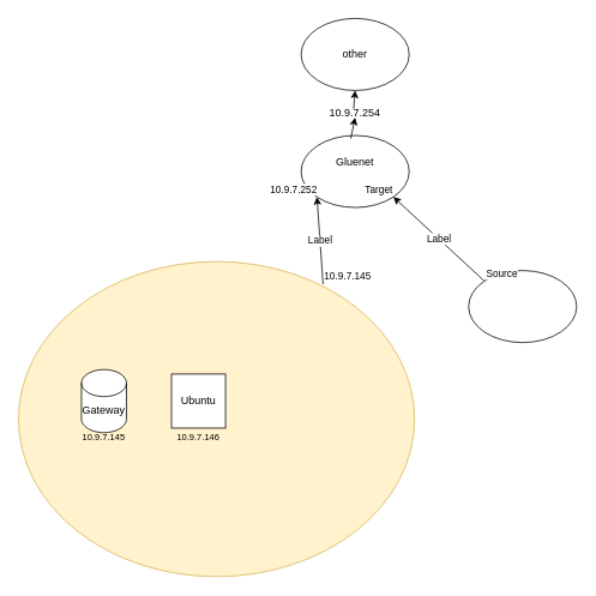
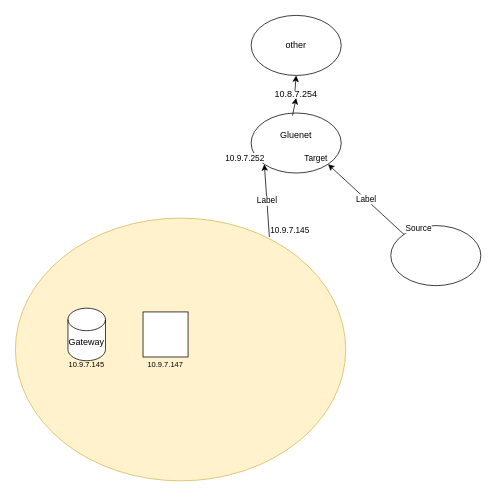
  <mxCell id="0" />
  <mxCell id="1" parent="0" />
  <mxCell id="2" value="" style="ellipse;whiteSpace=wrap;html=1;" vertex="1" parent="1"><mxGeometry x="334" y="150" width="120" height="80" as="geometry" /></mxCell>
  <mxCell id="3" value="Gluenet" style="text;html=1;strokeColor=none;fillColor=none;align=center;verticalAlign=middle;whiteSpace=wrap;rounded=0;" vertex="1" parent="1"><mxGeometry x="364" y="165" width="60" height="30" as="geometry" /></mxCell>
  <mxCell id="4" value="" style="ellipse;whiteSpace=wrap;html=1;" vertex="1" parent="1"><mxGeometry x="334" y="20" width="120" height="80" as="geometry" /></mxCell>
  <mxCell id="5" value="other" style="text;html=1;strokeColor=none;fillColor=none;align=center;verticalAlign=middle;whiteSpace=wrap;rounded=0;" vertex="1" parent="1"><mxGeometry x="364" y="45" width="60" height="30" as="geometry" /></mxCell>
  <mxCell id="6" value="" style="ellipse;whiteSpace=wrap;html=1;" vertex="1" parent="1"><mxGeometry x="520" y="300" width="120" height="80" as="geometry" /></mxCell>
  <mxCell id="7" value="" style="ellipse;whiteSpace=wrap;html=1;fillColor=#fff2cc;strokeColor=#d6b656;" vertex="1" parent="1"><mxGeometry x="20" y="290" width="440" height="350" as="geometry" /></mxCell>
  <mxCell id="8" value="" style="endArrow=classic;html=1;rounded=0;entryX=0;entryY=1;entryDx=0;entryDy=0;exitX=0.769;exitY=0.072;exitDx=0;exitDy=0;exitPerimeter=0;" edge="1" parent="1" source="7" target="2"><mxGeometry relative="1" as="geometry"><mxPoint x="330" y="240" as="sourcePoint" /><mxPoint x="364" y="380" as="targetPoint" /></mxGeometry></mxCell>
  <mxCell id="9" value="Label" style="edgeLabel;resizable=0;html=1;align=center;verticalAlign=middle;" connectable="0" vertex="1" parent="8"><mxGeometry relative="1" as="geometry" /></mxCell>
  <mxCell id="10" value="10.9.7.145" style="edgeLabel;resizable=0;html=1;align=left;verticalAlign=bottom;" connectable="0" vertex="1" parent="8"><mxGeometry x="-1" relative="1" as="geometry" /></mxCell>
  <mxCell id="11" value="10.9.7.252" style="edgeLabel;resizable=0;html=1;align=right;verticalAlign=bottom;" connectable="0" vertex="1" parent="8"><mxGeometry x="1" relative="1" as="geometry" /></mxCell>
  <mxCell id="12" value="" style="endArrow=classic;html=1;rounded=0;entryX=1;entryY=1;entryDx=0;entryDy=0;exitX=0;exitY=0;exitDx=0;exitDy=0;" edge="1" parent="1" source="6" target="2"><mxGeometry relative="1" as="geometry"><mxPoint x="240" y="300" as="sourcePoint" /><mxPoint x="400" y="300" as="targetPoint" /></mxGeometry></mxCell>
  <mxCell id="13" value="Label" style="edgeLabel;resizable=0;html=1;align=center;verticalAlign=middle;" connectable="0" vertex="1" parent="12"><mxGeometry relative="1" as="geometry" /></mxCell>
  <mxCell id="14" value="Source" style="edgeLabel;resizable=0;html=1;align=left;verticalAlign=bottom;" connectable="0" vertex="1" parent="12"><mxGeometry x="-1" relative="1" as="geometry" /></mxCell>
  <mxCell id="15" value="Target" style="edgeLabel;resizable=0;html=1;align=right;verticalAlign=bottom;" connectable="0" vertex="1" parent="12"><mxGeometry x="1" relative="1" as="geometry" /></mxCell>
  <mxCell id="16" value="" style="endArrow=classic;html=1;rounded=0;entryX=0.5;entryY=1;entryDx=0;entryDy=0;exitX=0.459;exitY=0.043;exitDx=0;exitDy=0;exitPerimeter=0;" edge="1" parent="1" source="18" target="4"><mxGeometry relative="1" as="geometry"><mxPoint x="350" y="210" as="sourcePoint" /><mxPoint x="450" y="210" as="targetPoint" /></mxGeometry></mxCell>
  <mxCell id="17" value="" style="endArrow=classic;html=1;rounded=0;entryX=0.5;entryY=1;entryDx=0;entryDy=0;exitX=0.459;exitY=0.043;exitDx=0;exitDy=0;exitPerimeter=0;" edge="1" parent="1" source="2" target="18"><mxGeometry relative="1" as="geometry"><mxPoint x="389" y="153" as="sourcePoint" /><mxPoint x="394" y="100" as="targetPoint" /></mxGeometry></mxCell>
- <mxCell id="18" value="10.9.7.254" style="text;html=1;strokeColor=none;fillColor=none;align=center;verticalAlign=middle;whiteSpace=wrap;rounded=0;" vertex="1" parent="1"><mxGeometry x="374" y="120" width="40" height="10" as="geometry" /></mxCell>
+ <mxCell id="18" value="10.8.7.254" style="text;html=1;strokeColor=none;fillColor=none;align=center;verticalAlign=middle;whiteSpace=wrap;rounded=0;" vertex="1" parent="1"><mxGeometry x="374" y="120" width="40" height="10" as="geometry" /></mxCell>
  <mxCell id="19" value="" style="shape=cylinder3;whiteSpace=wrap;html=1;boundedLbl=1;backgroundOutline=1;size=15;" vertex="1" parent="1"><mxGeometry x="90" y="410" width="50" height="70" as="geometry" /></mxCell>
  <mxCell id="20" value="" style="whiteSpace=wrap;html=1;aspect=fixed;" vertex="1" parent="1"><mxGeometry x="190" y="415" width="60" height="60" as="geometry" /></mxCell>
- <mxCell id="21" value="Ubuntu" style="text;html=1;strokeColor=none;fillColor=none;align=center;verticalAlign=middle;whiteSpace=wrap;rounded=0;" vertex="1" parent="1"><mxGeometry x="190" y="430" width="60" height="30" as="geometry" /></mxCell>
  <mxCell id="22" value="Gateway" style="text;html=1;strokeColor=none;fillColor=none;align=center;verticalAlign=middle;whiteSpace=wrap;rounded=0;" vertex="1" parent="1"><mxGeometry x="85" y="440" width="60" height="30" as="geometry" /></mxCell>
  <mxCell id="23" value="&lt;span style=&quot;font-size: 10px;&quot;&gt;10.9.7.145&lt;/span&gt;" style="text;html=1;strokeColor=none;fillColor=none;align=center;verticalAlign=middle;whiteSpace=wrap;rounded=0;" vertex="1" parent="1"><mxGeometry x="95" y="480" width="40" height="10" as="geometry" /></mxCell>
- <mxCell id="24" value="&lt;span style=&quot;font-size: 10px;&quot;&gt;10.9.7.146&lt;/span&gt;" style="text;html=1;strokeColor=none;fillColor=none;align=center;verticalAlign=middle;whiteSpace=wrap;rounded=0;" vertex="1" parent="1"><mxGeometry x="195" y="480" width="50" height="10" as="geometry" /></mxCell>
+ <mxCell id="24" value="&lt;span style=&quot;font-size: 10px;&quot;&gt;10.9.7.147&lt;/span&gt;" style="text;html=1;strokeColor=none;fillColor=none;align=center;verticalAlign=middle;whiteSpace=wrap;rounded=0;" vertex="1" parent="1"><mxGeometry x="195" y="480" width="50" height="10" as="geometry" /></mxCell>
